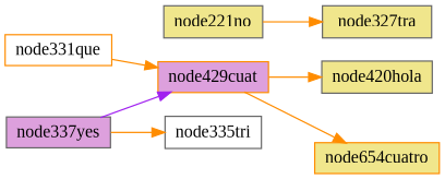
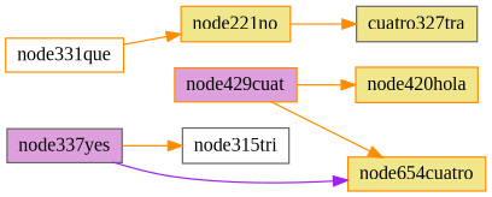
  digraph {
    fontname="Liberation Serif"
    rankdir=LR
    node [color=darkorange fillcolor=khaki fontname="Liberation Serif" shape=record style=filled]
    edge [color=darkorange fontname="Liberation Serif"]
    node331que [fillcolor=white height=.1 width=.1]
-   node221no [color=gray40 height=.1 width=.1]
-   node327tra [color=gray40 height=.1 width=.1]
+   node221no [height=.1 width=.1]
+   node327tra [color=gray40 height=.1 width=.1 label=cuatro327tra]
    node337yes [color=gray40 fillcolor=plum height=.1 width=.1]
-   node335tri [color=gray40 fillcolor=white height=.1 width=.1]
+   node335tri [color=gray40 fillcolor=white height=.1 width=.1 label=node315tri]
    node429cuat [fillcolor=plum height=.1 width=.1]
-   node420hola [color=gray40 height=.1 width=.1]
+   node420hola [height=.1 width=.1]
    node654cuatro [height=.1 width=.1]
-   node331que -> node429cuat
+   node331que -> node221no
    node221no -> node327tra
    node337yes -> node335tri
-   node337yes -> node429cuat [color=purple]
+   node337yes -> node654cuatro [color=purple]
    node429cuat -> node420hola
    node429cuat -> node654cuatro
  }
